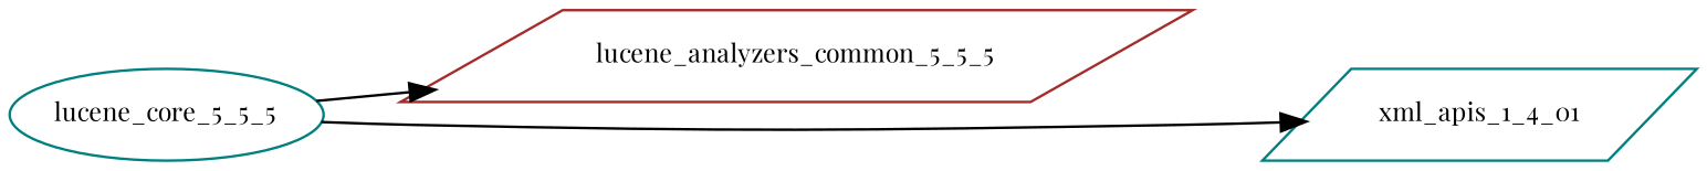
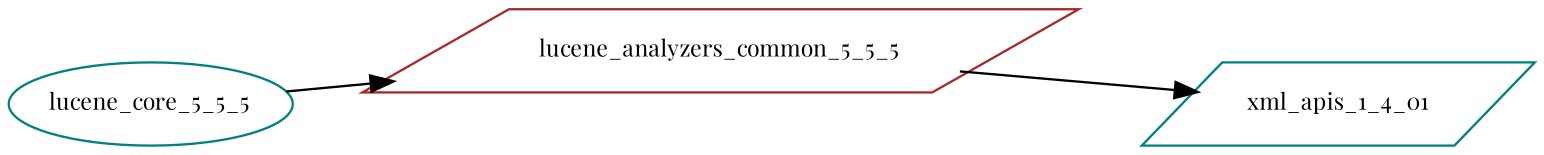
  digraph {
    fontname="Playfair Display"
    rankdir=LR
    node [color=teal fontname="Playfair Display" fontsize=10.0 shape=parallelogram]
    edge [fontname="Playfair Display"]
    lucene_analyzers_common_5_5_5 [color=brown]
    xml_apis_1_4_01
    lucene_core_5_5_5 [shape=ellipse]
-   lucene_core_5_5_5 -> xml_apis_1_4_01
+   lucene_analyzers_common_5_5_5 -> xml_apis_1_4_01
    lucene_core_5_5_5 -> lucene_analyzers_common_5_5_5
  }
